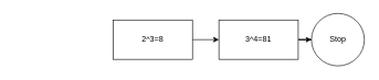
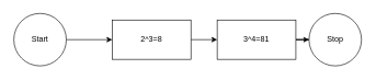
  <mxCell id="0" />
  <mxCell id="1" parent="0" />
  <mxCell id="2" value="Stop" style="ellipse;whiteSpace=wrap;html=1;aspect=fixed;" parent="1" vertex="1"><mxGeometry x="470" y="20" width="80" height="80" as="geometry" /></mxCell>
+ <mxCell id="3" value="" style="edgeStyle=orthogonalEdgeStyle;rounded=0;orthogonalLoop=1;jettySize=auto;html=1;" parent="1" source="4" target="6" edge="1"><mxGeometry relative="1" as="geometry" /></mxCell>
+ <mxCell id="4" value="Start" style="ellipse;whiteSpace=wrap;html=1;aspect=fixed;" parent="1" vertex="1"><mxGeometry x="20" y="20" width="80" height="80" as="geometry" /></mxCell>
  <mxCell id="5" value="" style="edgeStyle=orthogonalEdgeStyle;rounded=0;orthogonalLoop=1;jettySize=auto;html=1;" parent="1" source="6" target="8" edge="1"><mxGeometry relative="1" as="geometry" /></mxCell>
  <mxCell id="6" value="2^3=8" style="rounded=0;whiteSpace=wrap;html=1;" parent="1" vertex="1"><mxGeometry x="170" y="30" width="120" height="60" as="geometry" /></mxCell>
  <mxCell id="7" value="" style="edgeStyle=orthogonalEdgeStyle;rounded=0;orthogonalLoop=1;jettySize=auto;html=1;" parent="1" source="8" target="2" edge="1"><mxGeometry relative="1" as="geometry" /></mxCell>
  <mxCell id="8" value="3^4=81" style="rounded=0;whiteSpace=wrap;html=1;" parent="1" vertex="1"><mxGeometry x="330" y="30" width="120" height="60" as="geometry" /></mxCell>
